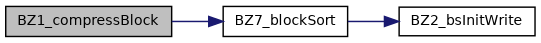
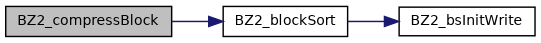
  digraph {
    rankdir=LR
    node [color=black fillcolor=white fontname=Helvetica fontsize=10 shape=record style=filled]
    edge [color=midnightblue fontname=Helvetica fontsize=10 labelfontname=Helvetica labelfontsize=10 style=solid]
-   n1 [fillcolor=grey75 fontcolor=black height=0.2 label=BZ1_compressBlock width=0.4]
-   n2 [height=0.2 label=BZ7_blockSort width=0.4]
+   n1 [fillcolor=grey75 fontcolor=black height=0.2 label=BZ2_compressBlock width=0.4]
+   n2 [height=0.2 label=BZ2_blockSort width=0.4]
    n3 [height=0.2 label=BZ2_bsInitWrite width=0.4]
    n1 -> n2
    n2 -> n3
  }
